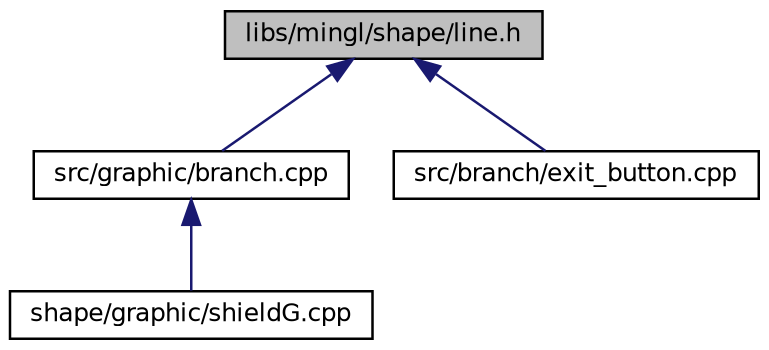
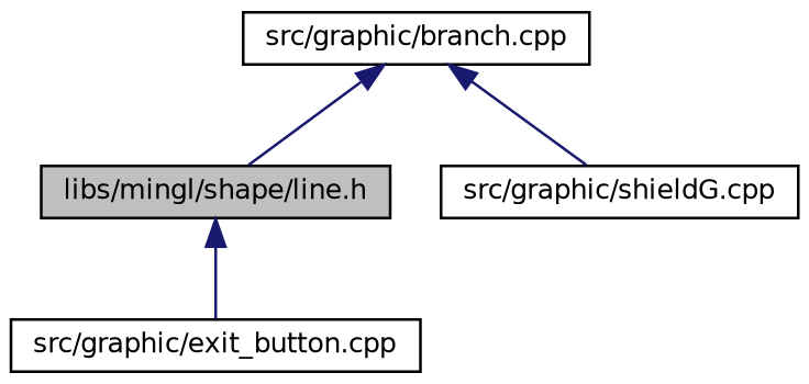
  digraph {
    node [color=black fillcolor=white fontname=Helvetica fontsize=10 shape=record style=filled]
    edge [color=midnightblue dir=back fontname=Helvetica fontsize=10 labelfontname=Helvetica labelfontsize=10 style=solid]
    n1 [fillcolor=grey75 fontcolor=black height=0.2 label="libs/mingl/shape/line.h" width=0.4]
    n2 [height=0.2 label="src/graphic/branch.cpp" width=0.4]
-   n3 [height=0.2 label="src/branch/exit_button.cpp" width=0.4]
-   n4 [height=0.2 label="shape/graphic/shieldG.cpp" width=0.4]
-   n1 -> n2
+   n3 [height=0.2 label="src/graphic/exit_button.cpp" width=0.4]
+   n4 [height=0.2 label="src/graphic/shieldG.cpp" width=0.4]
+   n2 -> n1
    n1 -> n3
    n2 -> n4
  }
